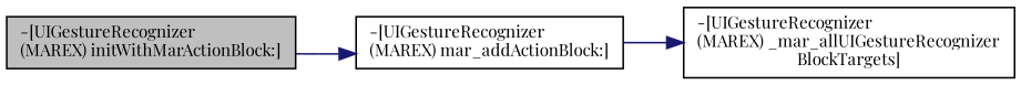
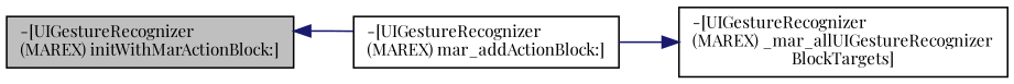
  digraph {
    rankdir=LR
    fontname="Playfair Display"
    node [color=black fillcolor=white fontname="Playfair Display" fontsize=10 shape=record style=filled]
    edge [color=midnightblue fontname="Playfair Display" fontsize=10 labelfontname=Helvetica labelfontsize=10 style=solid]
    n1 [fillcolor=grey75 fontcolor=black height=0.2 label="-[UIGestureRecognizer\l(MAREX) initWithMarActionBlock:]" width=0.4]
    n2 [height=0.2 label="-[UIGestureRecognizer\l(MAREX) mar_addActionBlock:]" width=0.4]
    n3 [height=0.2 label="-[UIGestureRecognizer\l(MAREX) _mar_allUIGestureRecognizer\lBlockTargets]" width=0.4]
-   n1 -> n2
+   n2 -> n1
    n2 -> n3
  }
